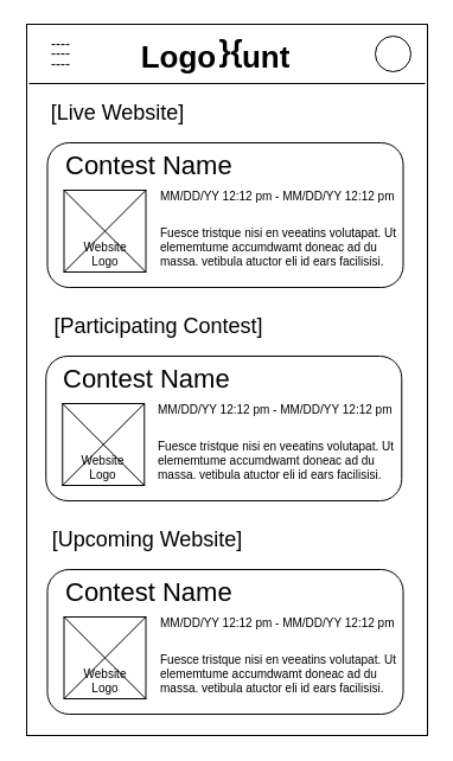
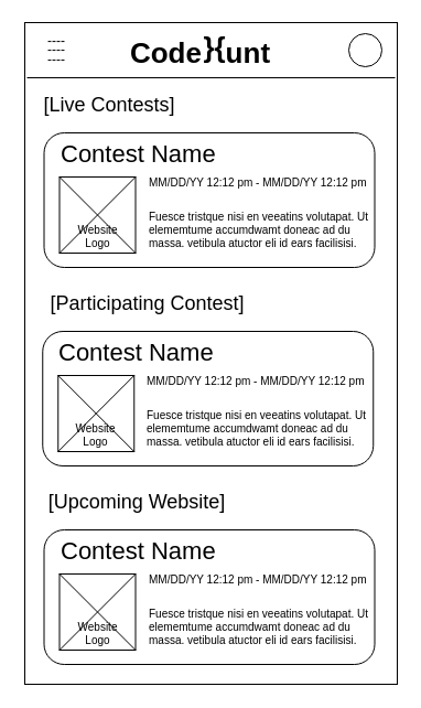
  <mxCell id="0" />
  <mxCell id="1" parent="0" />
  <mxCell id="2" value="" style="rounded=0;whiteSpace=wrap;html=1;" parent="1" vertex="1"><mxGeometry x="22" y="20" width="338" height="600" as="geometry" /></mxCell>
  <mxCell id="3" value="" style="endArrow=none;html=1;rounded=0;" parent="1" edge="1"><mxGeometry width="50" height="50" relative="1" as="geometry"><mxPoint x="358" y="70" as="sourcePoint" /><mxPoint x="24" y="70" as="targetPoint" /></mxGeometry></mxCell>
- <mxCell id="4" value="Logo&amp;nbsp; &amp;nbsp;unt" style="text;html=1;align=center;verticalAlign=middle;resizable=0;points=[];autosize=1;strokeColor=none;fillColor=none;fontSize=26;fontStyle=1" parent="1" vertex="1"><mxGeometry x="111" y="28" width="140" height="40" as="geometry" /></mxCell>
+ <mxCell id="4" value="Code&amp;nbsp; &amp;nbsp;unt" style="text;html=1;align=center;verticalAlign=middle;resizable=0;points=[];autosize=1;strokeColor=none;fillColor=none;fontSize=26;fontStyle=1" parent="1" vertex="1"><mxGeometry x="111" y="28" width="140" height="40" as="geometry" /></mxCell>
  <mxCell id="5" value="" style="ellipse;whiteSpace=wrap;html=1;aspect=fixed;fontSize=22;" parent="1" vertex="1"><mxGeometry x="316" y="30" width="30" height="30" as="geometry" /></mxCell>
  <mxCell id="6" value="}{" style="text;html=1;align=center;verticalAlign=middle;resizable=0;points=[];autosize=1;strokeColor=none;fillColor=none;fontSize=26;fontStyle=1" parent="1" vertex="1"><mxGeometry x="173.66" y="23" width="40" height="40" as="geometry" /></mxCell>
  <mxCell id="7" value="&lt;p style=&quot;line-height: 0.7&quot;&gt;----&lt;br&gt;----&lt;br&gt;----&lt;/p&gt;" style="text;html=1;strokeColor=none;fillColor=none;align=center;verticalAlign=middle;whiteSpace=wrap;rounded=0;" parent="1" vertex="1"><mxGeometry x="36" y="30" width="30" height="30" as="geometry" /></mxCell>
- <mxCell id="8" value="&lt;font style=&quot;font-size: 18px&quot;&gt;[Live Website]&lt;/font&gt;" style="text;html=1;strokeColor=none;fillColor=none;align=center;verticalAlign=middle;whiteSpace=wrap;rounded=0;" vertex="1" parent="1"><mxGeometry x="22" y="80" width="154" height="30" as="geometry" /></mxCell>
+ <mxCell id="8" value="&lt;font style=&quot;font-size: 18px&quot;&gt;[Live Contests]&lt;/font&gt;" style="text;html=1;strokeColor=none;fillColor=none;align=center;verticalAlign=middle;whiteSpace=wrap;rounded=0;" vertex="1" parent="1"><mxGeometry x="22" y="80" width="154" height="30" as="geometry" /></mxCell>
  <mxCell id="9" value="" style="rounded=1;whiteSpace=wrap;html=1;fontSize=18;" vertex="1" parent="1"><mxGeometry x="39.5" y="120" width="300" height="122" as="geometry" /></mxCell>
  <mxCell id="10" value="&lt;font style=&quot;font-size: 22px;&quot;&gt;Contest Name&lt;/font&gt;" style="text;html=1;strokeColor=none;fillColor=none;align=left;verticalAlign=middle;whiteSpace=wrap;rounded=0;fontSize=22;" vertex="1" parent="1"><mxGeometry x="52.5" y="125" width="240" height="30" as="geometry" /></mxCell>
  <mxCell id="11" value="&lt;font style=&quot;font-size: 10px;&quot;&gt;MM/DD/YY 12:12 pm - MM/DD/YY 12:12 pm&lt;/font&gt;" style="text;html=1;strokeColor=none;fillColor=none;align=left;verticalAlign=middle;whiteSpace=wrap;rounded=0;fontSize=10;" vertex="1" parent="1"><mxGeometry x="132.5" y="155" width="210" height="20" as="geometry" /></mxCell>
  <mxCell id="12" value="Fuesce tristque nisi en veeatins volutapat. Ut elememtume accumdwamt doneac ad du massa. vetibula atuctor eli id ears facilisisi." style="text;strokeColor=none;fillColor=none;align=left;verticalAlign=middle;whiteSpace=wrap;rounded=0;fontSize=10;" vertex="1" parent="1"><mxGeometry x="132.5" y="185" width="210" height="45" as="geometry" /></mxCell>
  <mxCell id="13" value="Website&lt;br&gt;Logo" style="rounded=0;whiteSpace=wrap;html=1;fontFamily=Helvetica;fontSize=10;verticalAlign=bottom;" vertex="1" parent="1"><mxGeometry x="53.5" y="160" width="69" height="69" as="geometry" /></mxCell>
  <mxCell id="14" value="" style="endArrow=none;html=1;rounded=0;fontFamily=Helvetica;fontSize=10;exitX=0;exitY=1;exitDx=0;exitDy=0;entryX=1;entryY=0;entryDx=0;entryDy=0;" edge="1" parent="1" source="13" target="13"><mxGeometry width="50" height="50" relative="1" as="geometry"><mxPoint x="162.5" y="245" as="sourcePoint" /><mxPoint x="212.5" y="195" as="targetPoint" /></mxGeometry></mxCell>
  <mxCell id="15" value="" style="endArrow=none;html=1;rounded=0;fontFamily=Helvetica;fontSize=10;exitX=0;exitY=0;exitDx=0;exitDy=0;entryX=1;entryY=1;entryDx=0;entryDy=0;" edge="1" parent="1" source="13" target="13"><mxGeometry width="50" height="50" relative="1" as="geometry"><mxPoint x="162.5" y="245" as="sourcePoint" /><mxPoint x="212.5" y="195" as="targetPoint" /></mxGeometry></mxCell>
  <mxCell id="16" value="&lt;font style=&quot;font-size: 18px&quot;&gt;[Participating Contest]&lt;/font&gt;" style="text;html=1;strokeColor=none;fillColor=none;align=center;verticalAlign=middle;whiteSpace=wrap;rounded=0;" vertex="1" parent="1"><mxGeometry x="20.75" y="260" width="225.25" height="30" as="geometry" /></mxCell>
  <mxCell id="17" value="" style="rounded=1;whiteSpace=wrap;html=1;fontSize=18;" vertex="1" parent="1"><mxGeometry x="38.25" y="300" width="300" height="122" as="geometry" /></mxCell>
  <mxCell id="18" value="&lt;font style=&quot;font-size: 22px;&quot;&gt;Contest Name&lt;/font&gt;" style="text;html=1;strokeColor=none;fillColor=none;align=left;verticalAlign=middle;whiteSpace=wrap;rounded=0;fontSize=22;" vertex="1" parent="1"><mxGeometry x="51.25" y="305" width="240" height="30" as="geometry" /></mxCell>
  <mxCell id="19" value="&lt;font style=&quot;font-size: 10px;&quot;&gt;MM/DD/YY 12:12 pm - MM/DD/YY 12:12 pm&lt;/font&gt;" style="text;html=1;strokeColor=none;fillColor=none;align=left;verticalAlign=middle;whiteSpace=wrap;rounded=0;fontSize=10;" vertex="1" parent="1"><mxGeometry x="131.25" y="335" width="210" height="20" as="geometry" /></mxCell>
  <mxCell id="20" value="Fuesce tristque nisi en veeatins volutapat. Ut elememtume accumdwamt doneac ad du massa. vetibula atuctor eli id ears facilisisi." style="text;strokeColor=none;fillColor=none;align=left;verticalAlign=middle;whiteSpace=wrap;rounded=0;fontSize=10;" vertex="1" parent="1"><mxGeometry x="131.25" y="365" width="210" height="45" as="geometry" /></mxCell>
  <mxCell id="21" value="Website&lt;br&gt;Logo" style="rounded=0;whiteSpace=wrap;html=1;fontFamily=Helvetica;fontSize=10;verticalAlign=bottom;" vertex="1" parent="1"><mxGeometry x="52.25" y="340" width="69" height="69" as="geometry" /></mxCell>
  <mxCell id="22" value="" style="endArrow=none;html=1;rounded=0;fontFamily=Helvetica;fontSize=10;exitX=0;exitY=1;exitDx=0;exitDy=0;entryX=1;entryY=0;entryDx=0;entryDy=0;" edge="1" parent="1" source="21" target="21"><mxGeometry width="50" height="50" relative="1" as="geometry"><mxPoint x="161.25" y="425" as="sourcePoint" /><mxPoint x="211.25" y="375" as="targetPoint" /></mxGeometry></mxCell>
  <mxCell id="23" value="" style="endArrow=none;html=1;rounded=0;fontFamily=Helvetica;fontSize=10;exitX=0;exitY=0;exitDx=0;exitDy=0;entryX=1;entryY=1;entryDx=0;entryDy=0;" edge="1" parent="1" source="21" target="21"><mxGeometry width="50" height="50" relative="1" as="geometry"><mxPoint x="161.25" y="425" as="sourcePoint" /><mxPoint x="211.25" y="375" as="targetPoint" /></mxGeometry></mxCell>
  <mxCell id="24" value="&lt;font style=&quot;font-size: 18px&quot;&gt;[Upcoming Website]&lt;/font&gt;" style="text;html=1;strokeColor=none;fillColor=none;align=center;verticalAlign=middle;whiteSpace=wrap;rounded=0;" vertex="1" parent="1"><mxGeometry x="22" y="440" width="204" height="30" as="geometry" /></mxCell>
  <mxCell id="25" value="" style="rounded=1;whiteSpace=wrap;html=1;fontSize=18;" vertex="1" parent="1"><mxGeometry x="39.5" y="480" width="300" height="122" as="geometry" /></mxCell>
  <mxCell id="26" value="&lt;font style=&quot;font-size: 22px;&quot;&gt;Contest Name&lt;/font&gt;" style="text;html=1;strokeColor=none;fillColor=none;align=left;verticalAlign=middle;whiteSpace=wrap;rounded=0;fontSize=22;" vertex="1" parent="1"><mxGeometry x="52.5" y="485" width="240" height="30" as="geometry" /></mxCell>
  <mxCell id="27" value="&lt;font style=&quot;font-size: 10px;&quot;&gt;MM/DD/YY 12:12 pm - MM/DD/YY 12:12 pm&lt;/font&gt;" style="text;html=1;strokeColor=none;fillColor=none;align=left;verticalAlign=middle;whiteSpace=wrap;rounded=0;fontSize=10;" vertex="1" parent="1"><mxGeometry x="132.5" y="515" width="210" height="20" as="geometry" /></mxCell>
  <mxCell id="28" value="Fuesce tristque nisi en veeatins volutapat. Ut elememtume accumdwamt doneac ad du massa. vetibula atuctor eli id ears facilisisi." style="text;strokeColor=none;fillColor=none;align=left;verticalAlign=middle;whiteSpace=wrap;rounded=0;fontSize=10;" vertex="1" parent="1"><mxGeometry x="132.5" y="545" width="210" height="45" as="geometry" /></mxCell>
  <mxCell id="29" value="Website&lt;br&gt;Logo" style="rounded=0;whiteSpace=wrap;html=1;fontFamily=Helvetica;fontSize=10;verticalAlign=bottom;" vertex="1" parent="1"><mxGeometry x="53.5" y="520" width="69" height="69" as="geometry" /></mxCell>
  <mxCell id="30" value="" style="endArrow=none;html=1;rounded=0;fontFamily=Helvetica;fontSize=10;exitX=0;exitY=1;exitDx=0;exitDy=0;entryX=1;entryY=0;entryDx=0;entryDy=0;" edge="1" parent="1" source="29" target="29"><mxGeometry width="50" height="50" relative="1" as="geometry"><mxPoint x="162.5" y="605" as="sourcePoint" /><mxPoint x="212.5" y="555" as="targetPoint" /></mxGeometry></mxCell>
  <mxCell id="31" value="" style="endArrow=none;html=1;rounded=0;fontFamily=Helvetica;fontSize=10;exitX=0;exitY=0;exitDx=0;exitDy=0;entryX=1;entryY=1;entryDx=0;entryDy=0;" edge="1" parent="1" source="29" target="29"><mxGeometry width="50" height="50" relative="1" as="geometry"><mxPoint x="162.5" y="605" as="sourcePoint" /><mxPoint x="212.5" y="555" as="targetPoint" /></mxGeometry></mxCell>
